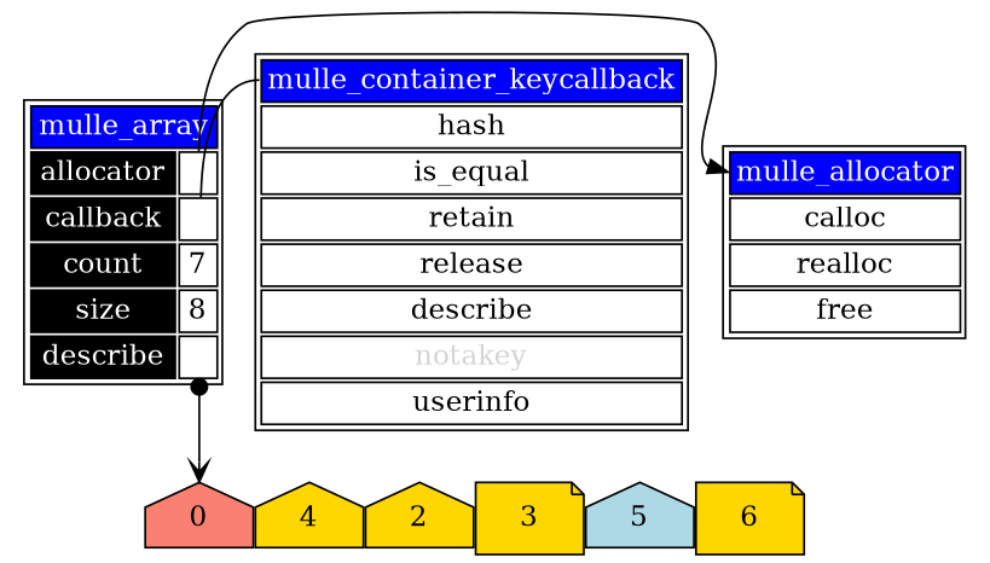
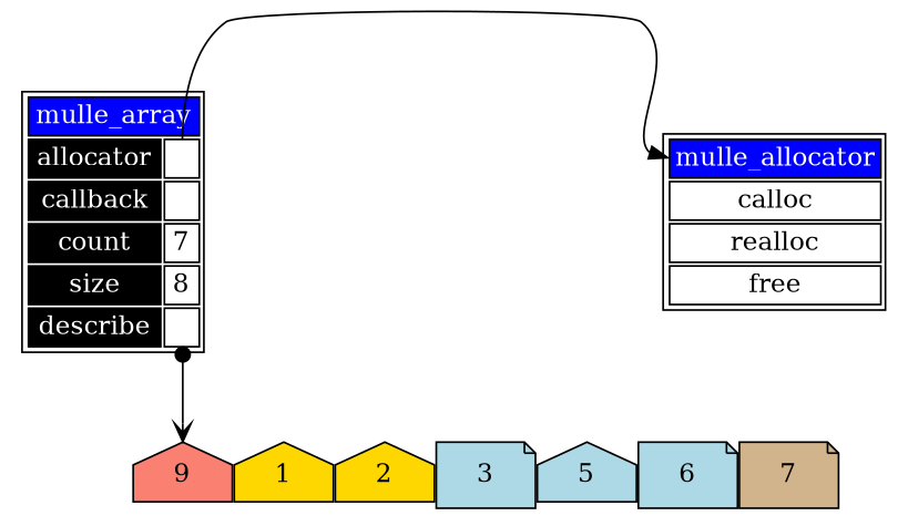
  digraph {
    nodesep=0.0
    ranksep=0.3
    node [shape=house fixedsize=true fontcolor=black fontsize=14 style=filled]
    n1 [label=<<TABLE BORDER="1">          <TR BORDER="0"><TD BGCOLOR="blue" COLSPAN="2"><FONT COLOR="white">mulle_array</FONT></TD></TR>          <TR BORDER="0"><TD BGCOLOR="black"><FONT COLOR="white">allocator</FONT></TD><TD PORT="allocator"></TD></TR>          <TR BORDER="0"><TD BGCOLOR="black"><FONT COLOR="white">callback</FONT></TD><TD PORT="callback"></TD></TR>          <TR BORDER="0"><TD BGCOLOR="black"><FONT COLOR="white">count</FONT></TD><TD>7</TD></TR>          <TR BORDER="0"><TD BGCOLOR="black"><FONT COLOR="white">size</FONT></TD><TD>8</TD></TR>          <TR BORDER="0"><TD BGCOLOR="black"><FONT COLOR="white">describe</FONT></TD><TD PORT="pointers"></TD></TR>          </TABLE>> shape=none fixedsize="" fontcolor="" fontsize="" style=""]
-   n2 [label=<<TABLE BORDER="1">          <TR BORDER="0"><TD PORT="name" BGCOLOR="blue"><FONT COLOR="white">mulle_container_keycallback</FONT></TD></TR>          <TR BORDER="0"><TD>hash</TD></TR>          <TR BORDER="0"><TD>is_equal</TD></TR>          <TR BORDER="0"><TD>retain</TD></TR>          <TR BORDER="0"><TD>release</TD></TR>          <TR BORDER="0"><TD>describe</TD></TR>          <TR BORDER="0"><TD><FONT COLOR="lightgray">notakey</FONT></TD></TR>          <TR BORDER="0"><TD>userinfo</TD></TR>          </TABLE>> shape=none fixedsize="" fontcolor="" fontsize="" style=""]
    n3 [label=<<TABLE BORDER="1">          <TR BORDER="0"><TD PORT="name" BGCOLOR="blue"><FONT COLOR="white">mulle_allocator</FONT></TD></TR>          <TR BORDER="0"><TD>calloc</TD></TR>          <TR BORDER="0"><TD>realloc</TD></TR>          <TR BORDER="0"><TD>free</TD></TR>          </TABLE>> shape=none fixedsize="" fontcolor="" fontsize="" style=""]
-   n4 [fillcolor=salmon label=0]
-   n5 [fillcolor=gold label=4]
+   n4 [fillcolor=salmon label=9]
+   n5 [fillcolor=gold label=1]
    n6 [fillcolor=gold label=2]
-   n7 [fillcolor=gold label=3 shape=note]
+   n7 [fillcolor=lightblue label=3 shape=note]
    n8 [fillcolor=lightblue label=5]
-   n9 [fillcolor=gold label=6 shape=note]
+   n9 [fillcolor=lightblue label=6 shape=note]
+   n10 [fillcolor=tan label=7 shape=note]
    subgraph sub_1 {
      rank=same
      rankdir=LR
      n1
-     n2
      n3
    }
    subgraph sub_2 {
      rank=same
      rankdir=TD
      subgraph sub_3 {
        rank=same
        rankdir=LR
        n4
        n5
        n6
        n7
        n8
        n9
+       n10
      }
    }
-   n1 -> n2 [style=invis]
-   n1 -> n2 [headport="name:w" tailport="callback:c"]
    n1 -> n3 [headport="name:w" tailport="allocator:c"]
    n1 -> n4 [arrowhead=vee arrowtail=dot dir=both tailport="pointers:c"]
-   n2 -> n3 [style=invis]
  }
